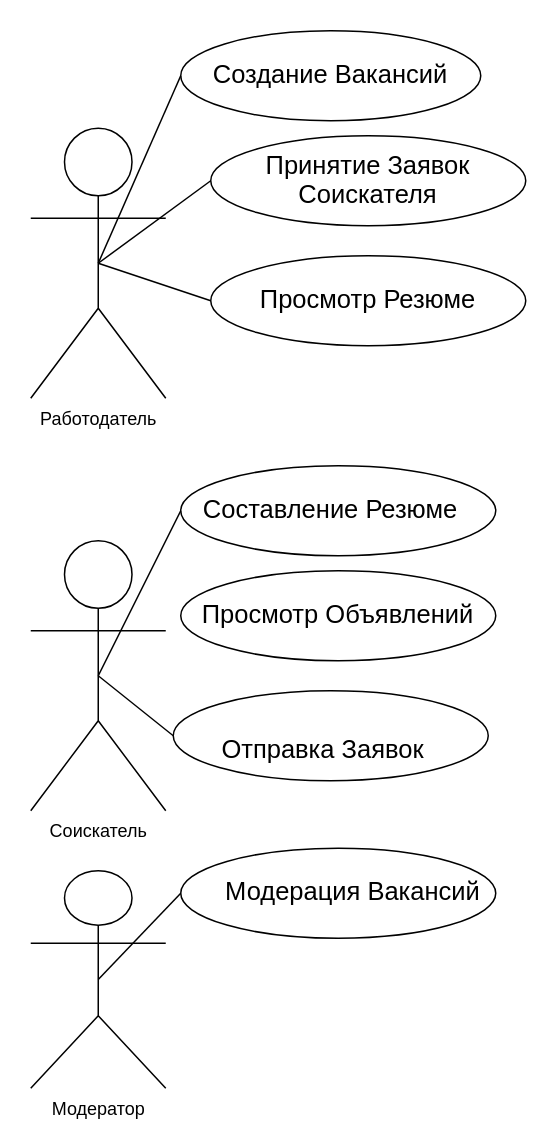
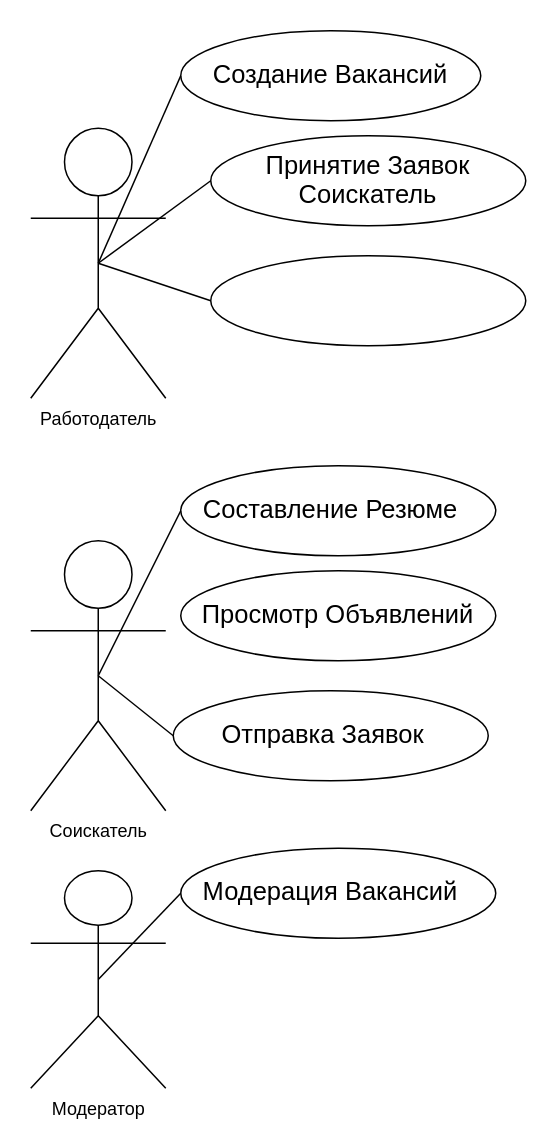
  <mxCell id="0" />
  <mxCell id="1" parent="0" />
  <mxCell id="2" value="Работодатель" style="shape=umlActor;verticalLabelPosition=bottom;verticalAlign=top;html=1;outlineConnect=0;" vertex="1" parent="1"><mxGeometry x="20" y="85" width="90" height="180" as="geometry" /></mxCell>
  <mxCell id="3" value="" style="ellipse;whiteSpace=wrap;html=1;" vertex="1" parent="1"><mxGeometry x="120" y="20" width="200" height="60" as="geometry" /></mxCell>
  <mxCell id="4" value="&lt;p style=&quot;line-height: 110% ; font-size: 17px&quot;&gt;Создание Вакансий&lt;/p&gt;" style="text;html=1;strokeColor=none;fillColor=none;align=center;verticalAlign=middle;whiteSpace=wrap;rounded=0;" vertex="1" parent="1"><mxGeometry x="135" y="40" width="170" height="20" as="geometry" /></mxCell>
  <mxCell id="5" value="" style="endArrow=none;html=1;exitX=0.5;exitY=0.5;exitDx=0;exitDy=0;exitPerimeter=0;entryX=0;entryY=0.5;entryDx=0;entryDy=0;" edge="1" parent="1" source="2" target="3"><mxGeometry width="50" height="50" relative="1" as="geometry"><mxPoint x="90" y="100" as="sourcePoint" /><mxPoint x="140" y="50" as="targetPoint" /></mxGeometry></mxCell>
  <mxCell id="6" value="" style="ellipse;whiteSpace=wrap;html=1;" vertex="1" parent="1"><mxGeometry x="140" y="90" width="210" height="60" as="geometry" /></mxCell>
- <mxCell id="7" value="&lt;p style=&quot;line-height: 110% ; font-size: 17px&quot;&gt;Принятие Заявок Соискателя&lt;/p&gt;" style="text;html=1;strokeColor=none;fillColor=none;align=center;verticalAlign=middle;whiteSpace=wrap;rounded=0;" vertex="1" parent="1"><mxGeometry x="160" y="110" width="170" height="20" as="geometry" /></mxCell>
+ <mxCell id="7" value="&lt;p style=&quot;line-height: 110% ; font-size: 17px&quot;&gt;Принятие Заявок Соискатель&lt;/p&gt;" style="text;html=1;strokeColor=none;fillColor=none;align=center;verticalAlign=middle;whiteSpace=wrap;rounded=0;" vertex="1" parent="1"><mxGeometry x="160" y="110" width="170" height="20" as="geometry" /></mxCell>
  <mxCell id="8" value="" style="endArrow=none;html=1;entryX=0;entryY=0.5;entryDx=0;entryDy=0;exitX=0.5;exitY=0.5;exitDx=0;exitDy=0;exitPerimeter=0;" edge="1" parent="1" source="2" target="6"><mxGeometry width="50" height="50" relative="1" as="geometry"><mxPoint x="350" y="340" as="sourcePoint" /><mxPoint x="400" y="290" as="targetPoint" /></mxGeometry></mxCell>
  <mxCell id="9" value="" style="ellipse;whiteSpace=wrap;html=1;" vertex="1" parent="1"><mxGeometry x="140" y="170" width="210" height="60" as="geometry" /></mxCell>
- <mxCell id="10" value="&lt;p style=&quot;line-height: 110% ; font-size: 17px&quot;&gt;Просмотр Резюме&lt;/p&gt;" style="text;html=1;strokeColor=none;fillColor=none;align=center;verticalAlign=middle;whiteSpace=wrap;rounded=0;" vertex="1" parent="1"><mxGeometry x="160" y="190" width="170" height="20" as="geometry" /></mxCell>
  <mxCell id="11" value="" style="endArrow=none;html=1;entryX=0;entryY=0.5;entryDx=0;entryDy=0;exitX=0.5;exitY=0.5;exitDx=0;exitDy=0;exitPerimeter=0;" edge="1" parent="1" source="2" target="9"><mxGeometry width="50" height="50" relative="1" as="geometry"><mxPoint x="350" y="330" as="sourcePoint" /><mxPoint x="400" y="280" as="targetPoint" /></mxGeometry></mxCell>
  <mxCell id="12" style="edgeStyle=orthogonalEdgeStyle;rounded=0;orthogonalLoop=1;jettySize=auto;html=1;exitX=0.5;exitY=1;exitDx=0;exitDy=0;" edge="1" parent="1" source="3" target="3"><mxGeometry relative="1" as="geometry" /></mxCell>
  <mxCell id="13" value="" style="ellipse;whiteSpace=wrap;html=1;" vertex="1" parent="1"><mxGeometry x="120" y="310" width="210" height="60" as="geometry" /></mxCell>
  <mxCell id="14" value="&lt;p style=&quot;line-height: 110% ; font-size: 17px&quot;&gt;Составление Резюме&lt;/p&gt;" style="text;html=1;strokeColor=none;fillColor=none;align=center;verticalAlign=middle;whiteSpace=wrap;rounded=0;" vertex="1" parent="1"><mxGeometry x="130" y="330" width="180" height="20" as="geometry" /></mxCell>
  <mxCell id="15" value="Соискатель" style="shape=umlActor;verticalLabelPosition=bottom;verticalAlign=top;html=1;outlineConnect=0;" vertex="1" parent="1"><mxGeometry x="20" y="360" width="90" height="180" as="geometry" /></mxCell>
  <mxCell id="16" value="" style="endArrow=none;html=1;exitX=0.5;exitY=0.5;exitDx=0;exitDy=0;exitPerimeter=0;" edge="1" source="15" parent="1"><mxGeometry width="50" height="50" relative="1" as="geometry"><mxPoint x="90" y="390" as="sourcePoint" /><mxPoint x="120" y="340" as="targetPoint" /></mxGeometry></mxCell>
  <mxCell id="17" value="" style="ellipse;whiteSpace=wrap;html=1;" vertex="1" parent="1"><mxGeometry x="120" y="380" width="210" height="60" as="geometry" /></mxCell>
  <mxCell id="18" value="&lt;p style=&quot;line-height: 110% ; font-size: 17px&quot;&gt;Просмотр Объявлений&lt;/p&gt;" style="text;html=1;strokeColor=none;fillColor=none;align=center;verticalAlign=middle;whiteSpace=wrap;rounded=0;" vertex="1" parent="1"><mxGeometry x="120" y="400" width="210" height="20" as="geometry" /></mxCell>
  <mxCell id="19" value="" style="ellipse;whiteSpace=wrap;html=1;" vertex="1" parent="1"><mxGeometry x="115" y="460" width="210" height="60" as="geometry" /></mxCell>
- <mxCell id="20" value="&lt;p style=&quot;line-height: 110% ; font-size: 17px&quot;&gt;Отправка Заявок&lt;/p&gt;" style="text;html=1;strokeColor=none;fillColor=none;align=center;verticalAlign=middle;whiteSpace=wrap;rounded=0;" vertex="1" parent="1"><mxGeometry x="125" y="490" width="180" height="20" as="geometry" /></mxCell>
+ <mxCell id="20" value="&lt;p style=&quot;line-height: 110% ; font-size: 17px&quot;&gt;Отправка Заявок&lt;/p&gt;" style="text;html=1;strokeColor=none;fillColor=none;align=center;verticalAlign=middle;whiteSpace=wrap;rounded=0;" vertex="1" parent="1"><mxGeometry x="125" y="480" width="180" height="20" as="geometry" /></mxCell>
  <mxCell id="21" value="" style="endArrow=none;html=1;exitX=0.5;exitY=0.5;exitDx=0;exitDy=0;exitPerimeter=0;entryX=0;entryY=0.5;entryDx=0;entryDy=0;" edge="1" parent="1" source="15" target="19"><mxGeometry width="50" height="50" relative="1" as="geometry"><mxPoint x="350" y="450" as="sourcePoint" /><mxPoint x="400" y="400" as="targetPoint" /></mxGeometry></mxCell>
  <mxCell id="22" value="Модератор" style="shape=umlActor;verticalLabelPosition=bottom;verticalAlign=top;html=1;outlineConnect=0;" vertex="1" parent="1"><mxGeometry x="20" y="580" width="90" height="145" as="geometry" /></mxCell>
  <mxCell id="23" value="" style="ellipse;whiteSpace=wrap;html=1;" vertex="1" parent="1"><mxGeometry x="120" y="565" width="210" height="60" as="geometry" /></mxCell>
- <mxCell id="24" value="&lt;p style=&quot;line-height: 110% ; font-size: 17px&quot;&gt;Модерация Вакансий&lt;/p&gt;" style="text;html=1;strokeColor=none;fillColor=none;align=center;verticalAlign=middle;whiteSpace=wrap;rounded=0;" vertex="1" parent="1"><mxGeometry x="145" y="585" width="180" height="20" as="geometry" /></mxCell>
+ <mxCell id="24" value="&lt;p style=&quot;line-height: 110% ; font-size: 17px&quot;&gt;Модерация Вакансий&lt;/p&gt;" style="text;html=1;strokeColor=none;fillColor=none;align=center;verticalAlign=middle;whiteSpace=wrap;rounded=0;" vertex="1" parent="1"><mxGeometry x="130" y="585" width="180" height="20" as="geometry" /></mxCell>
  <mxCell id="25" value="" style="endArrow=none;html=1;exitX=0.5;exitY=0.5;exitDx=0;exitDy=0;exitPerimeter=0;entryX=0;entryY=0.5;entryDx=0;entryDy=0;" edge="1" parent="1" source="22" target="23"><mxGeometry width="50" height="50" relative="1" as="geometry"><mxPoint x="350" y="630" as="sourcePoint" /><mxPoint x="400" y="580" as="targetPoint" /></mxGeometry></mxCell>
